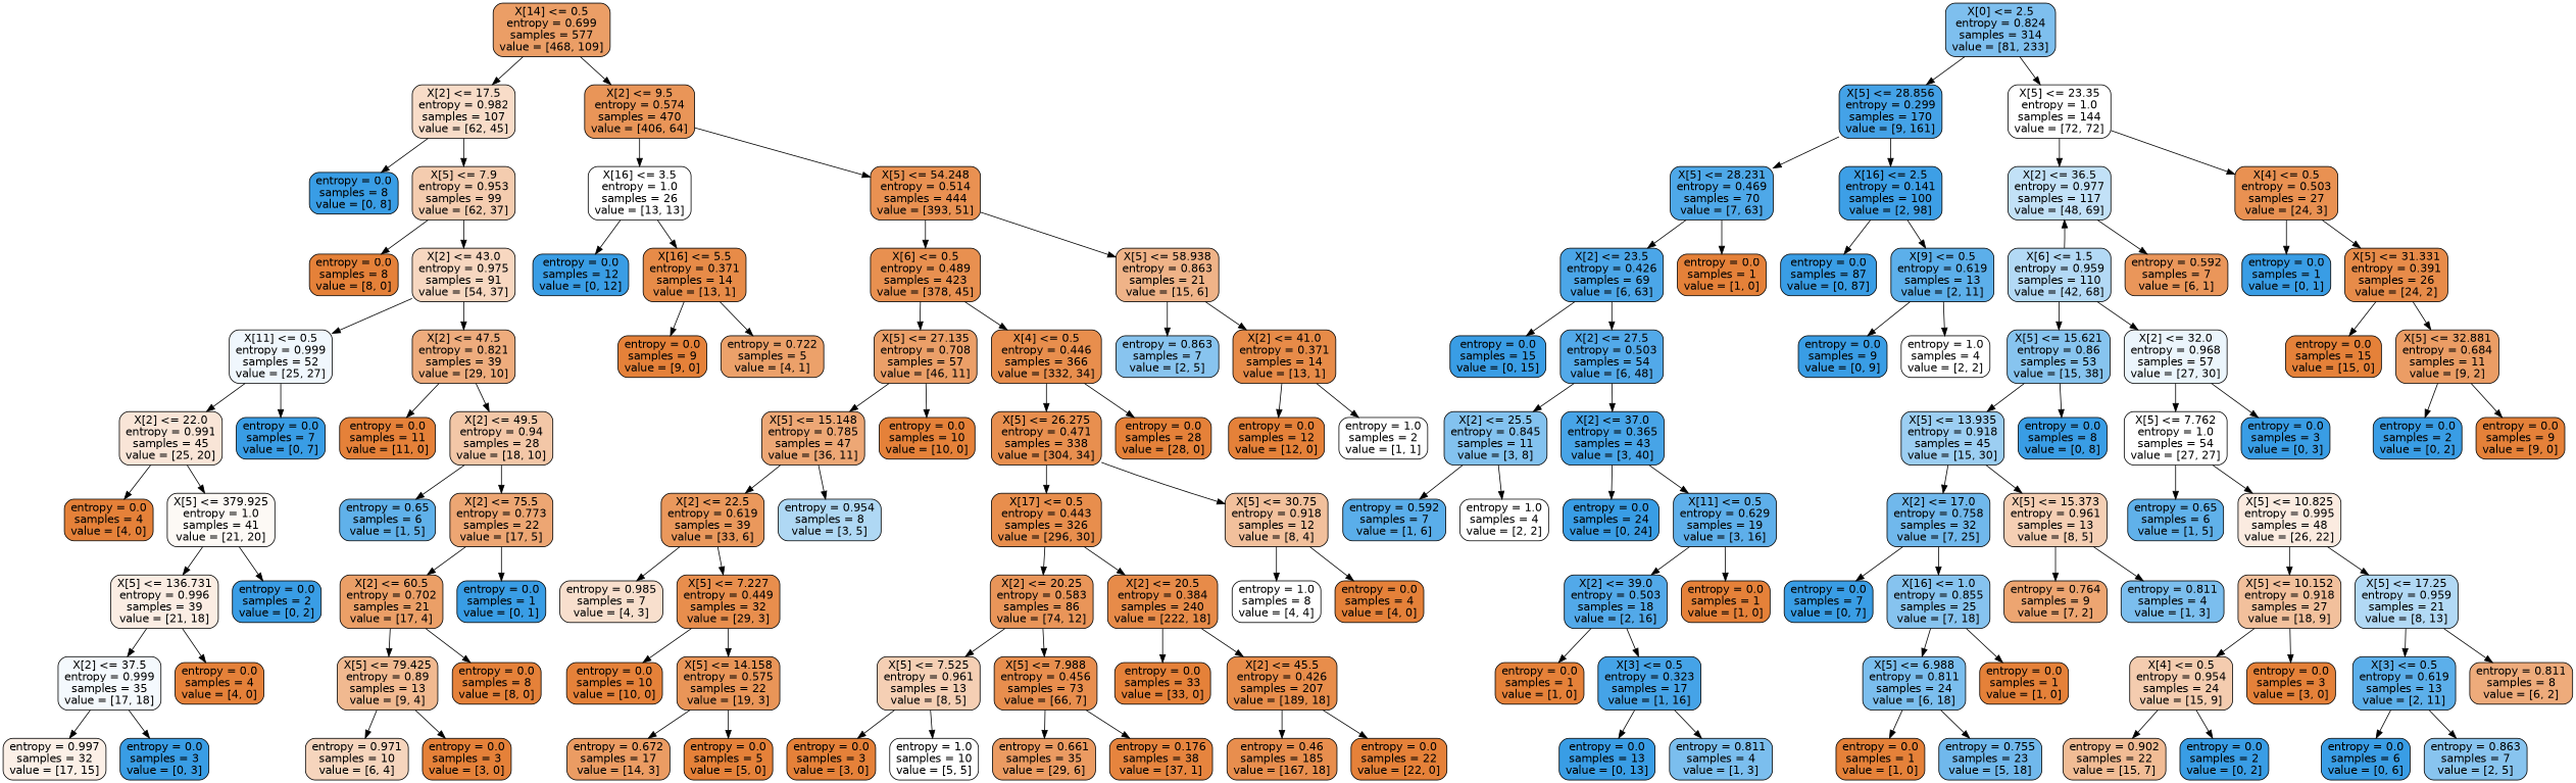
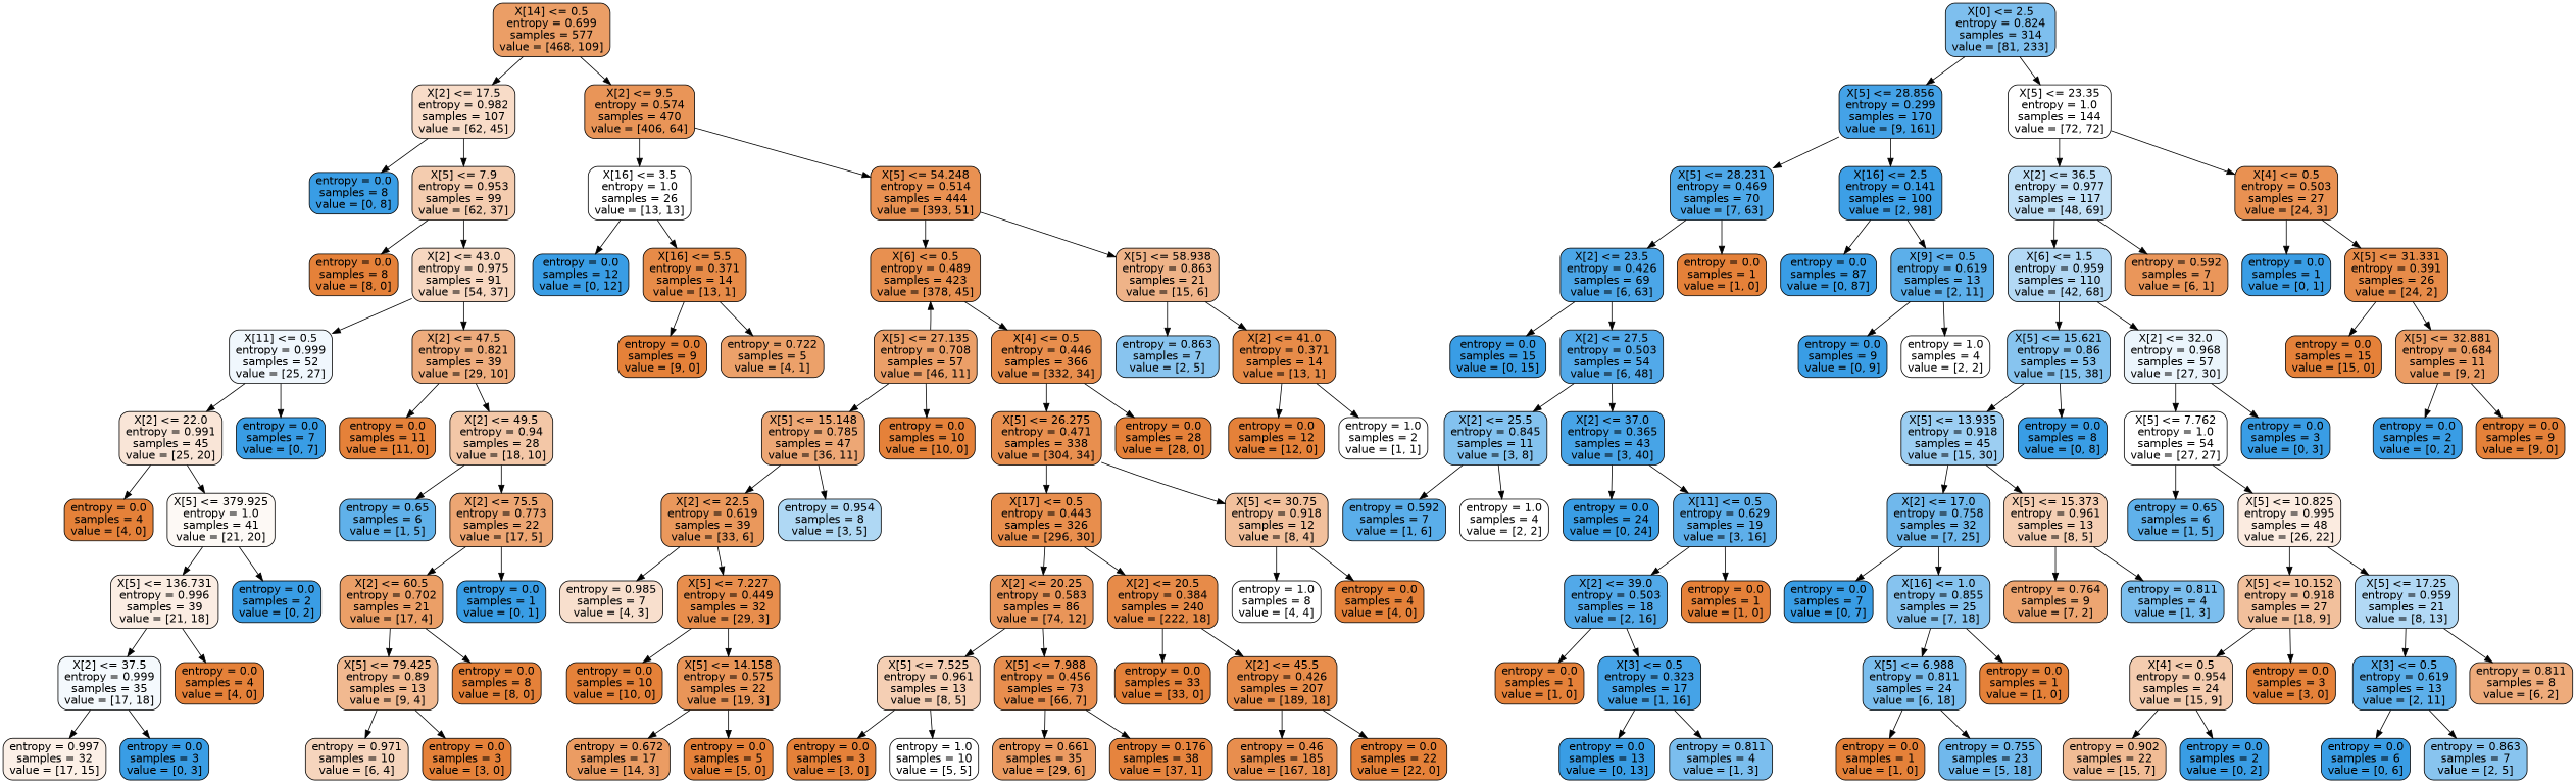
  digraph {
    node [color=black fillcolor="#e58139ff" fontname=helvetica shape=box style="filled, rounded"]
    edge [fontname=helvetica]
    n1 [fillcolor="#e58139c4" label="X[14] <= 0.5\nentropy = 0.699\nsamples = 577\nvalue = [468, 109]"]
    n2 [fillcolor="#e5813946" label="X[2] <= 17.5\nentropy = 0.982\nsamples = 107\nvalue = [62, 45]"]
    n3 [fillcolor="#e58139d7" label="X[2] <= 9.5\nentropy = 0.574\nsamples = 470\nvalue = [406, 64]"]
    n4 [fillcolor="#399de5a6" label="X[0] <= 2.5\nentropy = 0.824\nsamples = 314\nvalue = [81, 233]"]
    n5 [fillcolor="#399de5f1" label="X[5] <= 28.856\nentropy = 0.299\nsamples = 170\nvalue = [9, 161]"]
    n6 [fillcolor="#e5813900" label="X[5] <= 23.35\nentropy = 1.0\nsamples = 144\nvalue = [72, 72]"]
    n7 [fillcolor="#399de5ff" label="entropy = 0.0\nsamples = 8\nvalue = [0, 8]"]
    n8 [fillcolor="#e5813967" label="X[5] <= 7.9\nentropy = 0.953\nsamples = 99\nvalue = [62, 37]"]
    n9 [fillcolor="#e5813900" label="X[16] <= 3.5\nentropy = 1.0\nsamples = 26\nvalue = [13, 13]"]
    n10 [fillcolor="#e58139de" label="X[5] <= 54.248\nentropy = 0.514\nsamples = 444\nvalue = [393, 51]"]
    n11 [label="entropy = 0.0\nsamples = 8\nvalue = [8, 0]"]
    n12 [fillcolor="#e5813950" label="X[2] <= 43.0\nentropy = 0.975\nsamples = 91\nvalue = [54, 37]"]
    n13 [fillcolor="#399de513" label="X[11] <= 0.5\nentropy = 0.999\nsamples = 52\nvalue = [25, 27]"]
    n14 [fillcolor="#e58139a7" label="X[2] <= 47.5\nentropy = 0.821\nsamples = 39\nvalue = [29, 10]"]
    n15 [fillcolor="#e5813933" label="X[2] <= 22.0\nentropy = 0.991\nsamples = 45\nvalue = [25, 20]"]
    n16 [fillcolor="#399de5ff" label="entropy = 0.0\nsamples = 7\nvalue = [0, 7]"]
    n17 [label="entropy = 0.0\nsamples = 11\nvalue = [11, 0]"]
    n18 [fillcolor="#e5813971" label="X[2] <= 49.5\nentropy = 0.94\nsamples = 28\nvalue = [18, 10]"]
    n19 [label="entropy = 0.0\nsamples = 4\nvalue = [4, 0]"]
    n20 [fillcolor="#e581390c" label="X[5] <= 379.925\nentropy = 1.0\nsamples = 41\nvalue = [21, 20]"]
    n21 [fillcolor="#e5813924" label="X[5] <= 136.731\nentropy = 0.996\nsamples = 39\nvalue = [21, 18]"]
    n22 [fillcolor="#399de5ff" label="entropy = 0.0\nsamples = 2\nvalue = [0, 2]"]
    n23 [fillcolor="#399de50e" label="X[2] <= 37.5\nentropy = 0.999\nsamples = 35\nvalue = [17, 18]"]
    n24 [label="entropy = 0.0\nsamples = 4\nvalue = [4, 0]"]
    n25 [fillcolor="#e581391e" label="entropy = 0.997\nsamples = 32\nvalue = [17, 15]"]
    n26 [fillcolor="#399de5ff" label="entropy = 0.0\nsamples = 3\nvalue = [0, 3]"]
    n27 [fillcolor="#399de5cc" label="entropy = 0.65\nsamples = 6\nvalue = [1, 5]"]
    n28 [fillcolor="#e58139b4" label="X[2] <= 75.5\nentropy = 0.773\nsamples = 22\nvalue = [17, 5]"]
    n29 [fillcolor="#e58139c3" label="X[2] <= 60.5\nentropy = 0.702\nsamples = 21\nvalue = [17, 4]"]
    n30 [fillcolor="#399de5ff" label="entropy = 0.0\nsamples = 1\nvalue = [0, 1]"]
    n31 [fillcolor="#e581398e" label="X[5] <= 79.425\nentropy = 0.89\nsamples = 13\nvalue = [9, 4]"]
    n32 [label="entropy = 0.0\nsamples = 8\nvalue = [8, 0]"]
    n33 [fillcolor="#e5813955" label="entropy = 0.971\nsamples = 10\nvalue = [6, 4]"]
    n34 [label="entropy = 0.0\nsamples = 3\nvalue = [3, 0]"]
    n35 [fillcolor="#399de5ff" label="entropy = 0.0\nsamples = 12\nvalue = [0, 12]"]
    n36 [fillcolor="#e58139eb" label="X[16] <= 5.5\nentropy = 0.371\nsamples = 14\nvalue = [13, 1]"]
    n37 [fillcolor="#e58139e1" label="X[6] <= 0.5\nentropy = 0.489\nsamples = 423\nvalue = [378, 45]"]
    n38 [fillcolor="#e5813999" label="X[5] <= 58.938\nentropy = 0.863\nsamples = 21\nvalue = [15, 6]"]
    n39 [label="entropy = 0.0\nsamples = 9\nvalue = [9, 0]"]
    n40 [fillcolor="#e58139bf" label="entropy = 0.722\nsamples = 5\nvalue = [4, 1]"]
    n41 [fillcolor="#e58139c2" label="X[5] <= 27.135\nentropy = 0.708\nsamples = 57\nvalue = [46, 11]"]
    n42 [fillcolor="#e58139e5" label="X[4] <= 0.5\nentropy = 0.446\nsamples = 366\nvalue = [332, 34]"]
    n43 [fillcolor="#399de599" label="entropy = 0.863\nsamples = 7\nvalue = [2, 5]"]
    n44 [fillcolor="#e58139eb" label="X[2] <= 41.0\nentropy = 0.371\nsamples = 14\nvalue = [13, 1]"]
    n45 [fillcolor="#e58139b1" label="X[5] <= 15.148\nentropy = 0.785\nsamples = 47\nvalue = [36, 11]"]
    n46 [label="entropy = 0.0\nsamples = 10\nvalue = [10, 0]"]
    n47 [fillcolor="#e58139e2" label="X[5] <= 26.275\nentropy = 0.471\nsamples = 338\nvalue = [304, 34]"]
    n48 [label="entropy = 0.0\nsamples = 28\nvalue = [28, 0]"]
    n49 [fillcolor="#e58139d1" label="X[2] <= 22.5\nentropy = 0.619\nsamples = 39\nvalue = [33, 6]"]
    n50 [fillcolor="#399de566" label="entropy = 0.954\nsamples = 8\nvalue = [3, 5]"]
    n51 [fillcolor="#e5813940" label="entropy = 0.985\nsamples = 7\nvalue = [4, 3]"]
    n52 [fillcolor="#e58139e5" label="X[5] <= 7.227\nentropy = 0.449\nsamples = 32\nvalue = [29, 3]"]
    n53 [label="entropy = 0.0\nsamples = 10\nvalue = [10, 0]"]
    n54 [fillcolor="#e58139d7" label="X[5] <= 14.158\nentropy = 0.575\nsamples = 22\nvalue = [19, 3]"]
    n55 [fillcolor="#e58139c8" label="entropy = 0.672\nsamples = 17\nvalue = [14, 3]"]
    n56 [label="entropy = 0.0\nsamples = 5\nvalue = [5, 0]"]
    n57 [fillcolor="#e58139e5" label="X[17] <= 0.5\nentropy = 0.443\nsamples = 326\nvalue = [296, 30]"]
    n58 [fillcolor="#e581397f" label="X[5] <= 30.75\nentropy = 0.918\nsamples = 12\nvalue = [8, 4]"]
    n59 [fillcolor="#e58139d6" label="X[2] <= 20.25\nentropy = 0.583\nsamples = 86\nvalue = [74, 12]"]
    n60 [fillcolor="#e58139ea" label="X[2] <= 20.5\nentropy = 0.384\nsamples = 240\nvalue = [222, 18]"]
    n61 [fillcolor="#e5813900" label="entropy = 1.0\nsamples = 8\nvalue = [4, 4]"]
    n62 [label="entropy = 0.0\nsamples = 4\nvalue = [4, 0]"]
    n63 [fillcolor="#e5813960" label="X[5] <= 7.525\nentropy = 0.961\nsamples = 13\nvalue = [8, 5]"]
    n64 [fillcolor="#e58139e4" label="X[5] <= 7.988\nentropy = 0.456\nsamples = 73\nvalue = [66, 7]"]
    n65 [label="entropy = 0.0\nsamples = 33\nvalue = [33, 0]"]
    n66 [fillcolor="#e58139e7" label="X[2] <= 45.5\nentropy = 0.426\nsamples = 207\nvalue = [189, 18]"]
    n67 [label="entropy = 0.0\nsamples = 3\nvalue = [3, 0]"]
    n68 [fillcolor="#e5813900" label="entropy = 1.0\nsamples = 10\nvalue = [5, 5]"]
    n69 [fillcolor="#e58139ca" label="entropy = 0.661\nsamples = 35\nvalue = [29, 6]"]
    n70 [fillcolor="#e58139f8" label="entropy = 0.176\nsamples = 38\nvalue = [37, 1]"]
    n71 [fillcolor="#e58139e4" label="entropy = 0.46\nsamples = 185\nvalue = [167, 18]"]
    n72 [label="entropy = 0.0\nsamples = 22\nvalue = [22, 0]"]
    n73 [label="entropy = 0.0\nsamples = 12\nvalue = [12, 0]"]
    n74 [fillcolor="#e5813900" label="entropy = 1.0\nsamples = 2\nvalue = [1, 1]"]
    n75 [fillcolor="#399de5e3" label="X[5] <= 28.231\nentropy = 0.469\nsamples = 70\nvalue = [7, 63]"]
    n76 [fillcolor="#399de5fa" label="X[16] <= 2.5\nentropy = 0.141\nsamples = 100\nvalue = [2, 98]"]
    n77 [fillcolor="#399de54e" label="X[2] <= 36.5\nentropy = 0.977\nsamples = 117\nvalue = [48, 69]"]
    n78 [fillcolor="#e58139df" label="X[4] <= 0.5\nentropy = 0.503\nsamples = 27\nvalue = [24, 3]"]
    n79 [fillcolor="#399de5e7" label="X[2] <= 23.5\nentropy = 0.426\nsamples = 69\nvalue = [6, 63]"]
    n80 [label="entropy = 0.0\nsamples = 1\nvalue = [1, 0]"]
    n81 [fillcolor="#399de5ff" label="entropy = 0.0\nsamples = 87\nvalue = [0, 87]"]
    n82 [fillcolor="#399de5d1" label="X[9] <= 0.5\nentropy = 0.619\nsamples = 13\nvalue = [2, 11]"]
    n83 [fillcolor="#399de5ff" label="entropy = 0.0\nsamples = 15\nvalue = [0, 15]"]
    n84 [fillcolor="#399de5df" label="X[2] <= 27.5\nentropy = 0.503\nsamples = 54\nvalue = [6, 48]"]
    n85 [fillcolor="#399de59f" label="X[2] <= 25.5\nentropy = 0.845\nsamples = 11\nvalue = [3, 8]"]
    n86 [fillcolor="#399de5ec" label="X[2] <= 37.0\nentropy = 0.365\nsamples = 43\nvalue = [3, 40]"]
    n87 [fillcolor="#399de5d4" label="entropy = 0.592\nsamples = 7\nvalue = [1, 6]"]
    n88 [fillcolor="#e5813900" label="entropy = 1.0\nsamples = 4\nvalue = [2, 2]"]
    n89 [fillcolor="#399de5ff" label="entropy = 0.0\nsamples = 24\nvalue = [0, 24]"]
    n90 [fillcolor="#399de5cf" label="X[11] <= 0.5\nentropy = 0.629\nsamples = 19\nvalue = [3, 16]"]
    n91 [fillcolor="#399de5df" label="X[2] <= 39.0\nentropy = 0.503\nsamples = 18\nvalue = [2, 16]"]
    n92 [label="entropy = 0.0\nsamples = 1\nvalue = [1, 0]"]
    n93 [label="entropy = 0.0\nsamples = 1\nvalue = [1, 0]"]
    n94 [fillcolor="#399de5ef" label="X[3] <= 0.5\nentropy = 0.323\nsamples = 17\nvalue = [1, 16]"]
    n95 [fillcolor="#399de5ff" label="entropy = 0.0\nsamples = 13\nvalue = [0, 13]"]
    n96 [fillcolor="#399de5aa" label="entropy = 0.811\nsamples = 4\nvalue = [1, 3]"]
    n97 [fillcolor="#399de5ff" label="entropy = 0.0\nsamples = 9\nvalue = [0, 9]"]
    n98 [fillcolor="#e5813900" label="entropy = 1.0\nsamples = 4\nvalue = [2, 2]"]
    n99 [fillcolor="#399de561" label="X[6] <= 1.5\nentropy = 0.959\nsamples = 110\nvalue = [42, 68]"]
    n100 [fillcolor="#e58139d4" label="entropy = 0.592\nsamples = 7\nvalue = [6, 1]"]
    n101 [fillcolor="#399de5ff" label="entropy = 0.0\nsamples = 1\nvalue = [0, 1]"]
    n102 [fillcolor="#e58139ea" label="X[5] <= 31.331\nentropy = 0.391\nsamples = 26\nvalue = [24, 2]"]
    n103 [fillcolor="#399de59a" label="X[5] <= 15.621\nentropy = 0.86\nsamples = 53\nvalue = [15, 38]"]
    n104 [fillcolor="#399de519" label="X[2] <= 32.0\nentropy = 0.968\nsamples = 57\nvalue = [27, 30]"]
    n105 [fillcolor="#399de57f" label="X[5] <= 13.935\nentropy = 0.918\nsamples = 45\nvalue = [15, 30]"]
    n106 [fillcolor="#399de5ff" label="entropy = 0.0\nsamples = 8\nvalue = [0, 8]"]
    n107 [fillcolor="#e5813900" label="X[5] <= 7.762\nentropy = 1.0\nsamples = 54\nvalue = [27, 27]"]
    n108 [fillcolor="#399de5ff" label="entropy = 0.0\nsamples = 3\nvalue = [0, 3]"]
    n109 [fillcolor="#399de5b8" label="X[2] <= 17.0\nentropy = 0.758\nsamples = 32\nvalue = [7, 25]"]
    n110 [fillcolor="#e5813960" label="X[5] <= 15.373\nentropy = 0.961\nsamples = 13\nvalue = [8, 5]"]
    n111 [fillcolor="#399de5ff" label="entropy = 0.0\nsamples = 7\nvalue = [0, 7]"]
    n112 [fillcolor="#399de59c" label="X[16] <= 1.0\nentropy = 0.855\nsamples = 25\nvalue = [7, 18]"]
    n113 [fillcolor="#e58139b6" label="entropy = 0.764\nsamples = 9\nvalue = [7, 2]"]
    n114 [fillcolor="#399de5aa" label="entropy = 0.811\nsamples = 4\nvalue = [1, 3]"]
    n115 [fillcolor="#399de5aa" label="X[5] <= 6.988\nentropy = 0.811\nsamples = 24\nvalue = [6, 18]"]
    n116 [label="entropy = 0.0\nsamples = 1\nvalue = [1, 0]"]
    n117 [label="entropy = 0.0\nsamples = 1\nvalue = [1, 0]"]
    n118 [fillcolor="#399de5b8" label="entropy = 0.755\nsamples = 23\nvalue = [5, 18]"]
    n119 [fillcolor="#399de5cc" label="entropy = 0.65\nsamples = 6\nvalue = [1, 5]"]
    n120 [fillcolor="#e5813927" label="X[5] <= 10.825\nentropy = 0.995\nsamples = 48\nvalue = [26, 22]"]
    n121 [fillcolor="#e581397f" label="X[5] <= 10.152\nentropy = 0.918\nsamples = 27\nvalue = [18, 9]"]
    n122 [fillcolor="#399de562" label="X[5] <= 17.25\nentropy = 0.959\nsamples = 21\nvalue = [8, 13]"]
    n123 [fillcolor="#e5813966" label="X[4] <= 0.5\nentropy = 0.954\nsamples = 24\nvalue = [15, 9]"]
    n124 [label="entropy = 0.0\nsamples = 3\nvalue = [3, 0]"]
    n125 [fillcolor="#399de5d1" label="X[3] <= 0.5\nentropy = 0.619\nsamples = 13\nvalue = [2, 11]"]
    n126 [fillcolor="#e58139aa" label="entropy = 0.811\nsamples = 8\nvalue = [6, 2]"]
    n127 [fillcolor="#e5813988" label="entropy = 0.902\nsamples = 22\nvalue = [15, 7]"]
    n128 [fillcolor="#399de5ff" label="entropy = 0.0\nsamples = 2\nvalue = [0, 2]"]
    n129 [fillcolor="#399de5ff" label="entropy = 0.0\nsamples = 6\nvalue = [0, 6]"]
    n130 [fillcolor="#399de599" label="entropy = 0.863\nsamples = 7\nvalue = [2, 5]"]
    n131 [label="entropy = 0.0\nsamples = 15\nvalue = [15, 0]"]
    n132 [fillcolor="#e58139c6" label="X[5] <= 32.881\nentropy = 0.684\nsamples = 11\nvalue = [9, 2]"]
    n133 [fillcolor="#399de5ff" label="entropy = 0.0\nsamples = 2\nvalue = [0, 2]"]
    n134 [label="entropy = 0.0\nsamples = 9\nvalue = [9, 0]"]
    n1 -> n2
    n1 -> n3
    n2 -> n7
    n2 -> n8
    n3 -> n9
    n3 -> n10
    n4 -> n5
    n4 -> n6
    n5 -> n75
    n5 -> n76
    n6 -> n77
    n6 -> n78
    n8 -> n11
    n8 -> n12
    n9 -> n35
    n9 -> n36
    n10 -> n37
    n10 -> n38
    n12 -> n13
    n12 -> n14
    n13 -> n15
    n13 -> n16
    n14 -> n17
    n14 -> n18
    n15 -> n19
    n15 -> n20
    n18 -> n27
    n18 -> n28
    n20 -> n21
    n20 -> n22
    n21 -> n23
    n21 -> n24
    n23 -> n25
    n23 -> n26
    n28 -> n29
    n28 -> n30
    n29 -> n31
    n29 -> n32
    n31 -> n33
    n31 -> n34
    n36 -> n39
    n36 -> n40
-   n37 -> n41
+   n41 -> n37
    n37 -> n42
    n38 -> n43
    n38 -> n44
    n41 -> n45
    n41 -> n46
    n42 -> n47
    n42 -> n48
    n44 -> n73
    n44 -> n74
    n45 -> n49
    n45 -> n50
    n47 -> n57
    n47 -> n58
    n49 -> n51
    n49 -> n52
    n52 -> n53
    n52 -> n54
    n54 -> n55
    n54 -> n56
    n57 -> n59
    n57 -> n60
    n58 -> n61
    n58 -> n62
    n59 -> n63
    n59 -> n64
    n60 -> n65
    n60 -> n66
    n63 -> n67
    n63 -> n68
    n64 -> n69
    n64 -> n70
    n66 -> n71
    n66 -> n72
    n75 -> n79
    n75 -> n80
    n76 -> n81
    n76 -> n82
-   n99 -> n77
+   n77 -> n99
    n77 -> n100
    n78 -> n101
    n78 -> n102
    n79 -> n83
    n79 -> n84
    n82 -> n97
    n82 -> n98
    n84 -> n85
    n84 -> n86
    n85 -> n87
    n85 -> n88
    n86 -> n89
    n86 -> n90
    n90 -> n91
    n90 -> n92
    n91 -> n93
    n91 -> n94
    n94 -> n95
    n94 -> n96
    n99 -> n103
    n99 -> n104
    n102 -> n131
    n102 -> n132
    n103 -> n105
    n103 -> n106
    n104 -> n107
    n104 -> n108
    n105 -> n109
    n105 -> n110
    n107 -> n119
    n107 -> n120
    n109 -> n111
    n109 -> n112
    n110 -> n113
    n110 -> n114
    n112 -> n115
    n112 -> n116
    n115 -> n117
    n115 -> n118
    n120 -> n121
    n120 -> n122
    n121 -> n123
    n121 -> n124
    n122 -> n125
    n122 -> n126
    n123 -> n127
    n123 -> n128
    n125 -> n129
    n125 -> n130
    n132 -> n133
    n132 -> n134
  }
